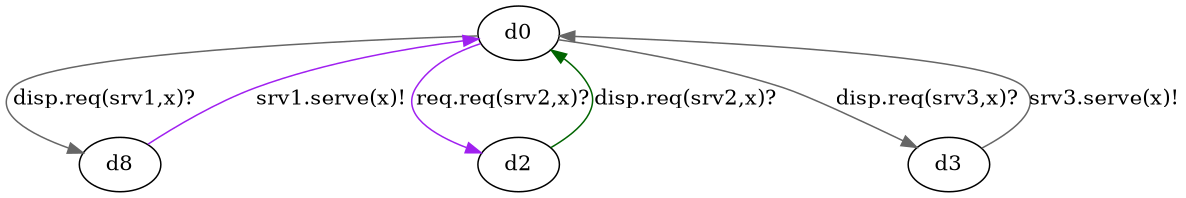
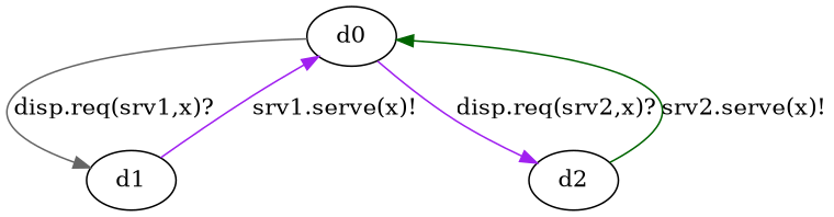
  digraph {
    edge [color=gray40]
    d0
-   d1 [label=d8]
+   d1
    d2
-   d3
    d0 -> d1 [label="disp.req(srv1,x)?"]
-   d0 -> d2 [color=purple label="req.req(srv2,x)?"]
-   d0 -> d3 [label="disp.req(srv3,x)?"]
+   d0 -> d2 [color=purple label="disp.req(srv2,x)?"]
    d1 -> d0 [color=purple label="srv1.serve(x)!"]
-   d2 -> d0 [color=darkgreen label="disp.req(srv2,x)?"]
-   d3 -> d0 [label="srv3.serve(x)!"]
+   d2 -> d0 [color=darkgreen label="srv2.serve(x)!"]
  }
